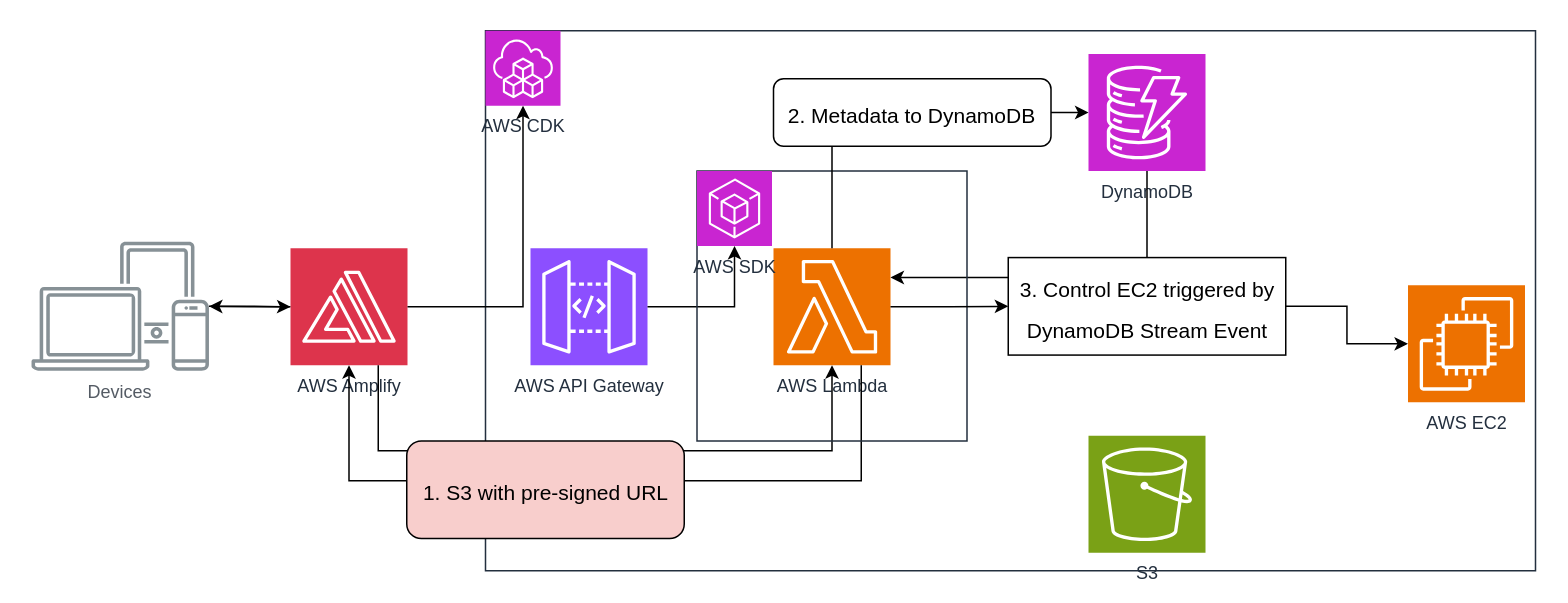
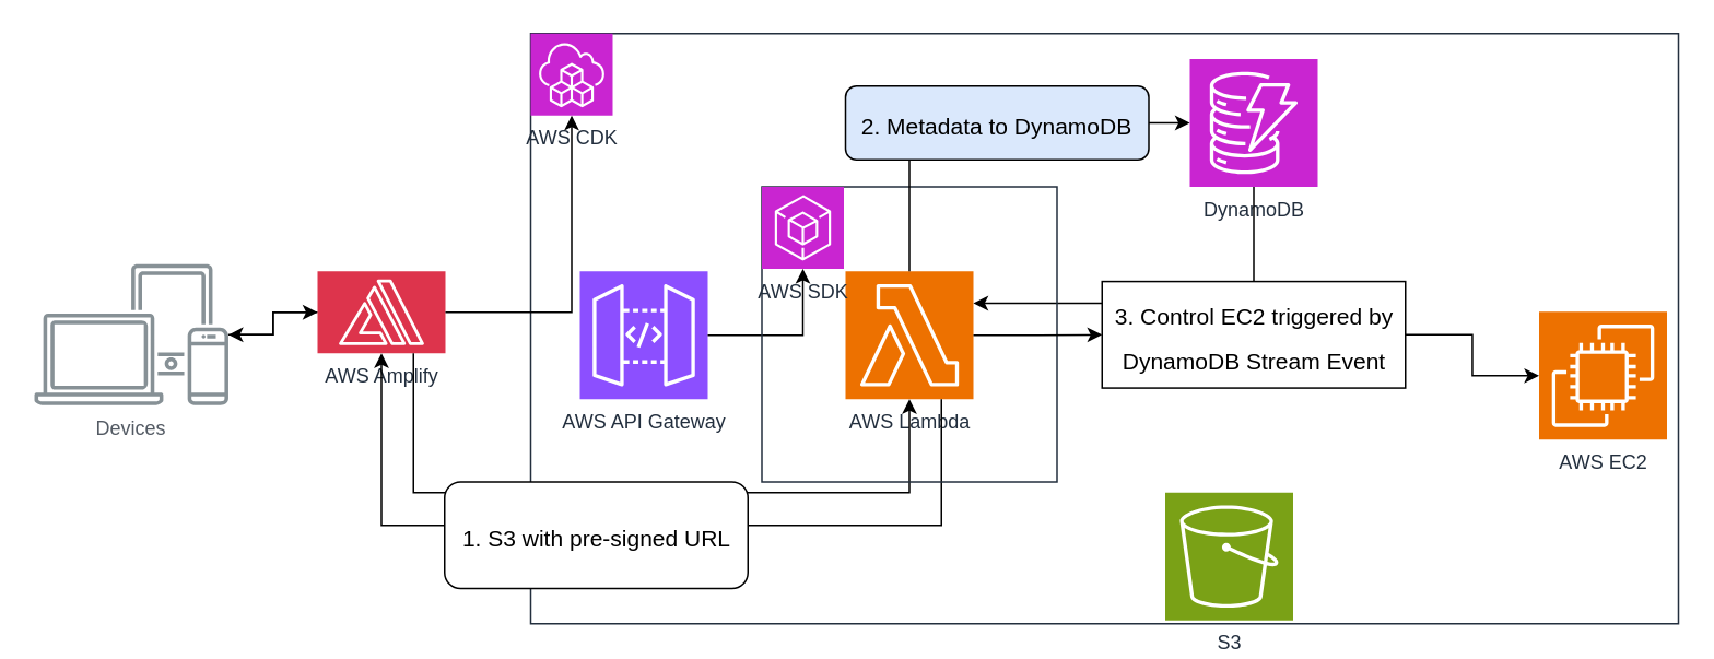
  <mxCell id="0" />
  <mxCell id="1" parent="0" />
  <mxCell id="2" value="Devices" style="outlineConnect=0;gradientColor=none;fontColor=#545B64;strokeColor=none;fillColor=#879196;dashed=0;verticalLabelPosition=bottom;verticalAlign=top;align=center;html=1;fontSize=12;fontStyle=0;aspect=fixed;shape=mxgraph.aws4.illustration_devices;pointerEvents=1" parent="1" vertex="1"><mxGeometry x="20.35" y="160.5" width="118.29" height="86.44" as="geometry" /></mxCell>
  <mxCell id="3" value="AWS API Gateway" style="sketch=0;points=[[0,0,0],[0.25,0,0],[0.5,0,0],[0.75,0,0],[1,0,0],[0,1,0],[0.25,1,0],[0.5,1,0],[0.75,1,0],[1,1,0],[0,0.25,0],[0,0.5,0],[0,0.75,0],[1,0.25,0],[1,0.5,0],[1,0.75,0]];outlineConnect=0;fontColor=#232F3E;fillColor=#8C4FFF;strokeColor=#ffffff;dashed=0;verticalLabelPosition=bottom;verticalAlign=top;align=center;html=1;fontSize=12;fontStyle=0;aspect=fixed;shape=mxgraph.aws4.resourceIcon;resIcon=mxgraph.aws4.api_gateway;" vertex="1" parent="1"><mxGeometry x="353" y="165" width="78" height="78" as="geometry" /></mxCell>
  <mxCell id="4" style="edgeStyle=orthogonalEdgeStyle;rounded=0;orthogonalLoop=1;jettySize=auto;html=1;" edge="1" parent="1" source="5" target="2"><mxGeometry relative="1" as="geometry" /></mxCell>
- <mxCell id="5" value="AWS Amplify" style="sketch=0;points=[[0,0,0],[0.25,0,0],[0.5,0,0],[0.75,0,0],[1,0,0],[0,1,0],[0.25,1,0],[0.5,1,0],[0.75,1,0],[1,1,0],[0,0.25,0],[0,0.5,0],[0,0.75,0],[1,0.25,0],[1,0.5,0],[1,0.75,0]];outlineConnect=0;fontColor=#232F3E;fillColor=#DD344C;strokeColor=#ffffff;dashed=0;verticalLabelPosition=bottom;verticalAlign=top;align=center;html=1;fontSize=12;fontStyle=0;aspect=fixed;shape=mxgraph.aws4.resourceIcon;resIcon=mxgraph.aws4.amplify;" vertex="1" parent="1"><mxGeometry x="193" y="165" width="78" height="78" as="geometry" /></mxCell>
+ <mxCell id="5" value="AWS Amplify" style="sketch=0;points=[[0,0,0],[0.25,0,0],[0.5,0,0],[0.75,0,0],[1,0,0],[0,1,0],[0.25,1,0],[0.5,1,0],[0.75,1,0],[1,1,0],[0,0.25,0],[0,0.5,0],[0,0.75,0],[1,0.25,0],[1,0.5,0],[1,0.75,0]];outlineConnect=0;fontColor=#232F3E;fillColor=#DD344C;strokeColor=#ffffff;dashed=0;verticalLabelPosition=bottom;verticalAlign=top;align=center;html=1;fontSize=12;fontStyle=0;aspect=fixed;shape=mxgraph.aws4.resourceIcon;resIcon=mxgraph.aws4.amplify;" vertex="1" parent="1"><mxGeometry x="193" y="165" width="78" height="50" as="geometry" /></mxCell>
  <mxCell id="6" value="DynamoDB" style="sketch=0;points=[[0,0,0],[0.25,0,0],[0.5,0,0],[0.75,0,0],[1,0,0],[0,1,0],[0.25,1,0],[0.5,1,0],[0.75,1,0],[1,1,0],[0,0.25,0],[0,0.5,0],[0,0.75,0],[1,0.25,0],[1,0.5,0],[1,0.75,0]];outlineConnect=0;fontColor=#232F3E;fillColor=#C925D1;strokeColor=#ffffff;dashed=0;verticalLabelPosition=bottom;verticalAlign=top;align=center;html=1;fontSize=12;fontStyle=0;aspect=fixed;shape=mxgraph.aws4.resourceIcon;resIcon=mxgraph.aws4.dynamodb;" vertex="1" parent="1"><mxGeometry x="725" y="35.5" width="78" height="78" as="geometry" /></mxCell>
  <mxCell id="7" value="AWS EC2" style="sketch=0;points=[[0,0,0],[0.25,0,0],[0.5,0,0],[0.75,0,0],[1,0,0],[0,1,0],[0.25,1,0],[0.5,1,0],[0.75,1,0],[1,1,0],[0,0.25,0],[0,0.5,0],[0,0.75,0],[1,0.25,0],[1,0.5,0],[1,0.75,0]];outlineConnect=0;fontColor=#232F3E;fillColor=#ED7100;strokeColor=#ffffff;dashed=0;verticalLabelPosition=bottom;verticalAlign=top;align=center;html=1;fontSize=12;fontStyle=0;aspect=fixed;shape=mxgraph.aws4.resourceIcon;resIcon=mxgraph.aws4.ec2;" vertex="1" parent="1"><mxGeometry x="938" y="189.72" width="78" height="78" as="geometry" /></mxCell>
  <mxCell id="8" value="" style="points=[[0,0],[0.25,0],[0.5,0],[0.75,0],[1,0],[1,0.25],[1,0.5],[1,0.75],[1,1],[0.75,1],[0.5,1],[0.25,1],[0,1],[0,0.75],[0,0.5],[0,0.25]];outlineConnect=0;gradientColor=none;html=1;whiteSpace=wrap;fontSize=12;fontStyle=0;container=1;pointerEvents=0;collapsible=0;recursiveResize=0;shape=mxgraph.aws4.group;grIcon=mxgraph.aws4.group_aws_cloud;strokeColor=#232F3E;fillColor=none;verticalAlign=top;align=left;spacingLeft=30;fontColor=#232F3E;dashed=0;" vertex="1" parent="1"><mxGeometry x="323" y="20" width="700" height="360" as="geometry" /></mxCell>
  <mxCell id="9" value="AWS CDK" style="sketch=0;points=[[0,0,0],[0.25,0,0],[0.5,0,0],[0.75,0,0],[1,0,0],[0,1,0],[0.25,1,0],[0.5,1,0],[0.75,1,0],[1,1,0],[0,0.25,0],[0,0.5,0],[0,0.75,0],[1,0.25,0],[1,0.5,0],[1,0.75,0]];outlineConnect=0;fontColor=#232F3E;fillColor=#C925D1;strokeColor=#ffffff;dashed=0;verticalLabelPosition=bottom;verticalAlign=top;align=center;html=1;fontSize=12;fontStyle=0;aspect=fixed;shape=mxgraph.aws4.resourceIcon;resIcon=mxgraph.aws4.cloud_development_kit;" vertex="1" parent="8"><mxGeometry width="50" height="50" as="geometry" /></mxCell>
- <mxCell id="10" value="S3" style="sketch=0;points=[[0,0,0],[0.25,0,0],[0.5,0,0],[0.75,0,0],[1,0,0],[0,1,0],[0.25,1,0],[0.5,1,0],[0.75,1,0],[1,1,0],[0,0.25,0],[0,0.5,0],[0,0.75,0],[1,0.25,0],[1,0.5,0],[1,0.75,0]];outlineConnect=0;fontColor=#232F3E;fillColor=#7AA116;strokeColor=#ffffff;dashed=0;verticalLabelPosition=bottom;verticalAlign=top;align=center;html=1;fontSize=12;fontStyle=0;aspect=fixed;shape=mxgraph.aws4.resourceIcon;resIcon=mxgraph.aws4.s3;" vertex="1" parent="1"><mxGeometry x="725" y="290" width="78" height="78" as="geometry" /></mxCell>
+ <mxCell id="10" value="S3" style="sketch=0;points=[[0,0,0],[0.25,0,0],[0.5,0,0],[0.75,0,0],[1,0,0],[0,1,0],[0.25,1,0],[0.5,1,0],[0.75,1,0],[1,1,0],[0,0.25,0],[0,0.5,0],[0,0.75,0],[1,0.25,0],[1,0.5,0],[1,0.75,0]];outlineConnect=0;fontColor=#232F3E;fillColor=#7AA116;strokeColor=#ffffff;dashed=0;verticalLabelPosition=bottom;verticalAlign=top;align=center;html=1;fontSize=12;fontStyle=0;aspect=fixed;shape=mxgraph.aws4.resourceIcon;resIcon=mxgraph.aws4.s3;" vertex="1" parent="1"><mxGeometry x="710" y="300" width="78" height="78" as="geometry" /></mxCell>
  <mxCell id="11" value="AWS Lambda" style="sketch=0;points=[[0,0,0],[0.25,0,0],[0.5,0,0],[0.75,0,0],[1,0,0],[0,1,0],[0.25,1,0],[0.5,1,0],[0.75,1,0],[1,1,0],[0,0.25,0],[0,0.5,0],[0,0.75,0],[1,0.25,0],[1,0.5,0],[1,0.75,0]];outlineConnect=0;fontColor=#232F3E;fillColor=#ED7100;strokeColor=#ffffff;dashed=0;verticalLabelPosition=bottom;verticalAlign=top;align=center;html=1;fontSize=12;fontStyle=0;aspect=fixed;shape=mxgraph.aws4.resourceIcon;resIcon=mxgraph.aws4.lambda;" vertex="1" parent="1"><mxGeometry x="515" y="165" width="78" height="78" as="geometry" /></mxCell>
  <mxCell id="12" style="edgeStyle=orthogonalEdgeStyle;rounded=0;orthogonalLoop=1;jettySize=auto;html=1;entryX=0;entryY=0.5;entryDx=0;entryDy=0;entryPerimeter=0;" edge="1" parent="1" source="2" target="5"><mxGeometry relative="1" as="geometry" /></mxCell>
  <mxCell id="13" style="edgeStyle=orthogonalEdgeStyle;rounded=0;orthogonalLoop=1;jettySize=auto;html=1;" edge="1" parent="1" source="5" target="9"><mxGeometry relative="1" as="geometry" /></mxCell>
  <mxCell id="14" style="edgeStyle=orthogonalEdgeStyle;rounded=0;orthogonalLoop=1;jettySize=auto;html=1;exitX=1;exitY=0.5;exitDx=0;exitDy=0;exitPerimeter=0;" edge="1" parent="1" source="3" target="21"><mxGeometry relative="1" as="geometry" /></mxCell>
  <mxCell id="15" style="edgeStyle=orthogonalEdgeStyle;rounded=0;orthogonalLoop=1;jettySize=auto;html=1;exitX=0.75;exitY=1;exitDx=0;exitDy=0;exitPerimeter=0;entryX=0.5;entryY=1;entryDx=0;entryDy=0;entryPerimeter=0;" edge="1" parent="1" source="5" target="11"><mxGeometry relative="1" as="geometry"><Array as="points"><mxPoint x="251" y="300" /><mxPoint x="554" y="300" /></Array></mxGeometry></mxCell>
  <mxCell id="16" style="edgeStyle=orthogonalEdgeStyle;rounded=0;orthogonalLoop=1;jettySize=auto;html=1;exitX=0.75;exitY=1;exitDx=0;exitDy=0;exitPerimeter=0;entryX=0.5;entryY=1;entryDx=0;entryDy=0;entryPerimeter=0;" edge="1" parent="1" source="11" target="5"><mxGeometry relative="1" as="geometry"><Array as="points"><mxPoint x="573" y="320" /><mxPoint x="232" y="320" /></Array></mxGeometry></mxCell>
- <mxCell id="17" value="&lt;font style=&quot;font-weight: normal; font-size: 14px;&quot;&gt;1. S3 with pre-signed URL&lt;/font&gt;" style="rounded=1;whiteSpace=wrap;html=1;fontStyle=1;fontSize=22;fillColor=#f8cecc;" parent="1" vertex="1"><mxGeometry x="270.5" y="293.5" width="185" height="65" as="geometry" /></mxCell>
+ <mxCell id="17" value="&lt;font style=&quot;font-weight: normal; font-size: 14px;&quot;&gt;1. S3 with pre-signed URL&lt;/font&gt;" style="rounded=1;whiteSpace=wrap;html=1;fontStyle=1;fontSize=22;" parent="1" vertex="1"><mxGeometry x="270.5" y="293.5" width="185" height="65" as="geometry" /></mxCell>
  <mxCell id="18" style="edgeStyle=orthogonalEdgeStyle;rounded=0;orthogonalLoop=1;jettySize=auto;html=1;exitX=0.5;exitY=1;exitDx=0;exitDy=0;exitPerimeter=0;entryX=1;entryY=0.25;entryDx=0;entryDy=0;entryPerimeter=0;" edge="1" parent="1" source="6" target="11"><mxGeometry relative="1" as="geometry" /></mxCell>
  <mxCell id="19" style="edgeStyle=orthogonalEdgeStyle;rounded=0;orthogonalLoop=1;jettySize=auto;html=1;exitX=1;exitY=0.5;exitDx=0;exitDy=0;exitPerimeter=0;entryX=0;entryY=0.5;entryDx=0;entryDy=0;entryPerimeter=0;" edge="1" parent="1" source="23" target="7"><mxGeometry relative="1" as="geometry" /></mxCell>
  <mxCell id="20" value="" style="points=[[0,0],[0.25,0],[0.5,0],[0.75,0],[1,0],[1,0.25],[1,0.5],[1,0.75],[1,1],[0.75,1],[0.5,1],[0.25,1],[0,1],[0,0.75],[0,0.5],[0,0.25]];outlineConnect=0;gradientColor=none;html=1;whiteSpace=wrap;fontSize=12;fontStyle=0;container=1;pointerEvents=0;collapsible=0;recursiveResize=0;shape=mxgraph.aws4.group;grIcon=mxgraph.aws4.group_aws_cloud;strokeColor=#232F3E;fillColor=none;verticalAlign=top;align=left;spacingLeft=30;fontColor=#232F3E;dashed=0;" vertex="1" parent="1"><mxGeometry x="464" y="113.5" width="180" height="180" as="geometry" /></mxCell>
  <mxCell id="21" value="AWS SDK" style="sketch=0;points=[[0,0,0],[0.25,0,0],[0.5,0,0],[0.75,0,0],[1,0,0],[0,1,0],[0.25,1,0],[0.5,1,0],[0.75,1,0],[1,1,0],[0,0.25,0],[0,0.5,0],[0,0.75,0],[1,0.25,0],[1,0.5,0],[1,0.75,0]];outlineConnect=0;fontColor=#232F3E;fillColor=#C925D1;strokeColor=#ffffff;dashed=0;verticalLabelPosition=bottom;verticalAlign=top;align=center;html=1;fontSize=12;fontStyle=0;aspect=fixed;shape=mxgraph.aws4.resourceIcon;resIcon=mxgraph.aws4.tools_and_sdks;" vertex="1" parent="20"><mxGeometry width="50" height="50" as="geometry" /></mxCell>
  <mxCell id="22" value="" style="edgeStyle=orthogonalEdgeStyle;rounded=0;orthogonalLoop=1;jettySize=auto;html=1;exitX=1;exitY=0.5;exitDx=0;exitDy=0;exitPerimeter=0;entryX=0;entryY=0.5;entryDx=0;entryDy=0;entryPerimeter=0;" edge="1" parent="1" source="11" target="23"><mxGeometry relative="1" as="geometry"><mxPoint x="593" y="204" as="sourcePoint" /><mxPoint x="913" y="204" as="targetPoint" /></mxGeometry></mxCell>
  <mxCell id="23" value="&lt;font style=&quot;font-weight: normal; font-size: 14px;&quot;&gt;3. Control EC2 triggered by DynamoDB Stream Event&lt;/font&gt;" style="whiteSpace=wrap;html=1;fontStyle=1;fontSize=22;rounded=0;" vertex="1" parent="1"><mxGeometry x="671.5" y="171.22" width="185" height="65" as="geometry" /></mxCell>
  <mxCell id="24" style="edgeStyle=orthogonalEdgeStyle;rounded=0;orthogonalLoop=1;jettySize=auto;html=1;exitX=0.5;exitY=0;exitDx=0;exitDy=0;exitPerimeter=0;entryX=0;entryY=0.5;entryDx=0;entryDy=0;entryPerimeter=0;" edge="1" parent="1" source="11" target="6"><mxGeometry relative="1" as="geometry" /></mxCell>
- <mxCell id="25" value="&lt;font style=&quot;font-weight: normal; font-size: 14px;&quot;&gt;2. Metadata to DynamoDB&lt;/font&gt;" style="rounded=1;whiteSpace=wrap;html=1;fontStyle=1;fontSize=22;" vertex="1" parent="1"><mxGeometry x="515" y="52" width="185" height="45" as="geometry" /></mxCell>
+ <mxCell id="25" value="&lt;font style=&quot;font-weight: normal; font-size: 14px;&quot;&gt;2. Metadata to DynamoDB&lt;/font&gt;" style="rounded=1;whiteSpace=wrap;html=1;fontStyle=1;fontSize=22;fillColor=#dae8fc;" vertex="1" parent="1"><mxGeometry x="515" y="52" width="185" height="45" as="geometry" /></mxCell>
